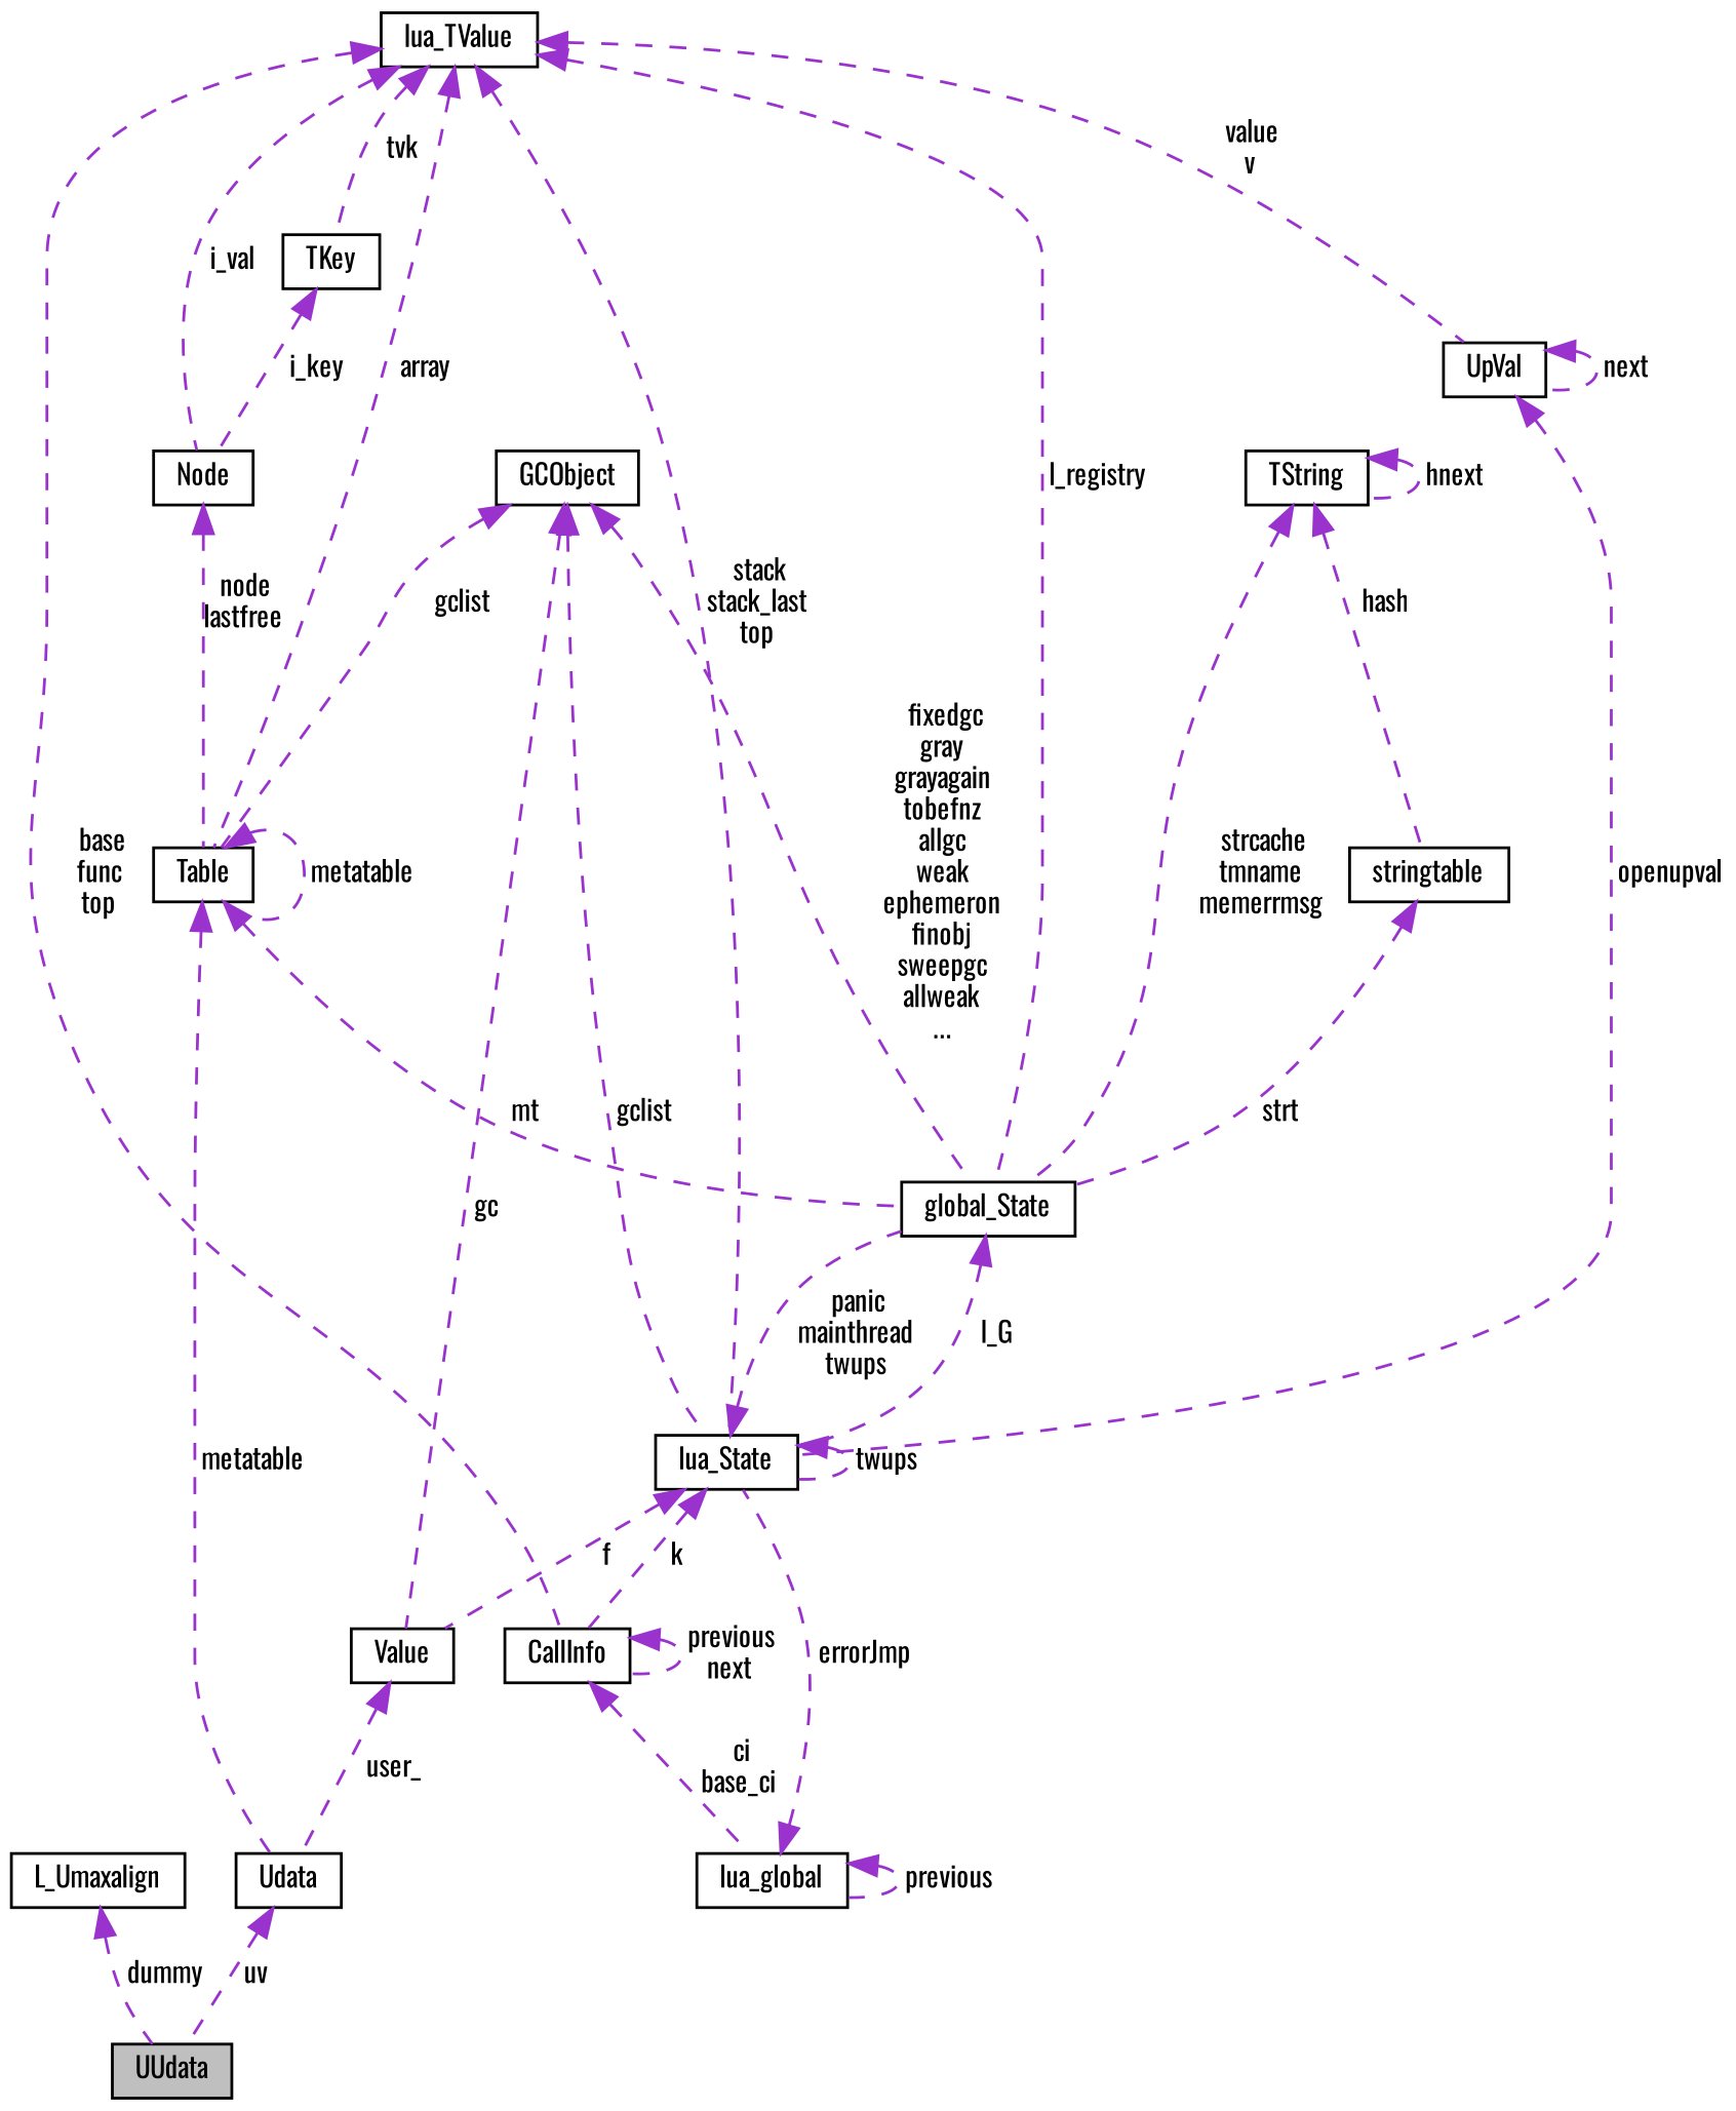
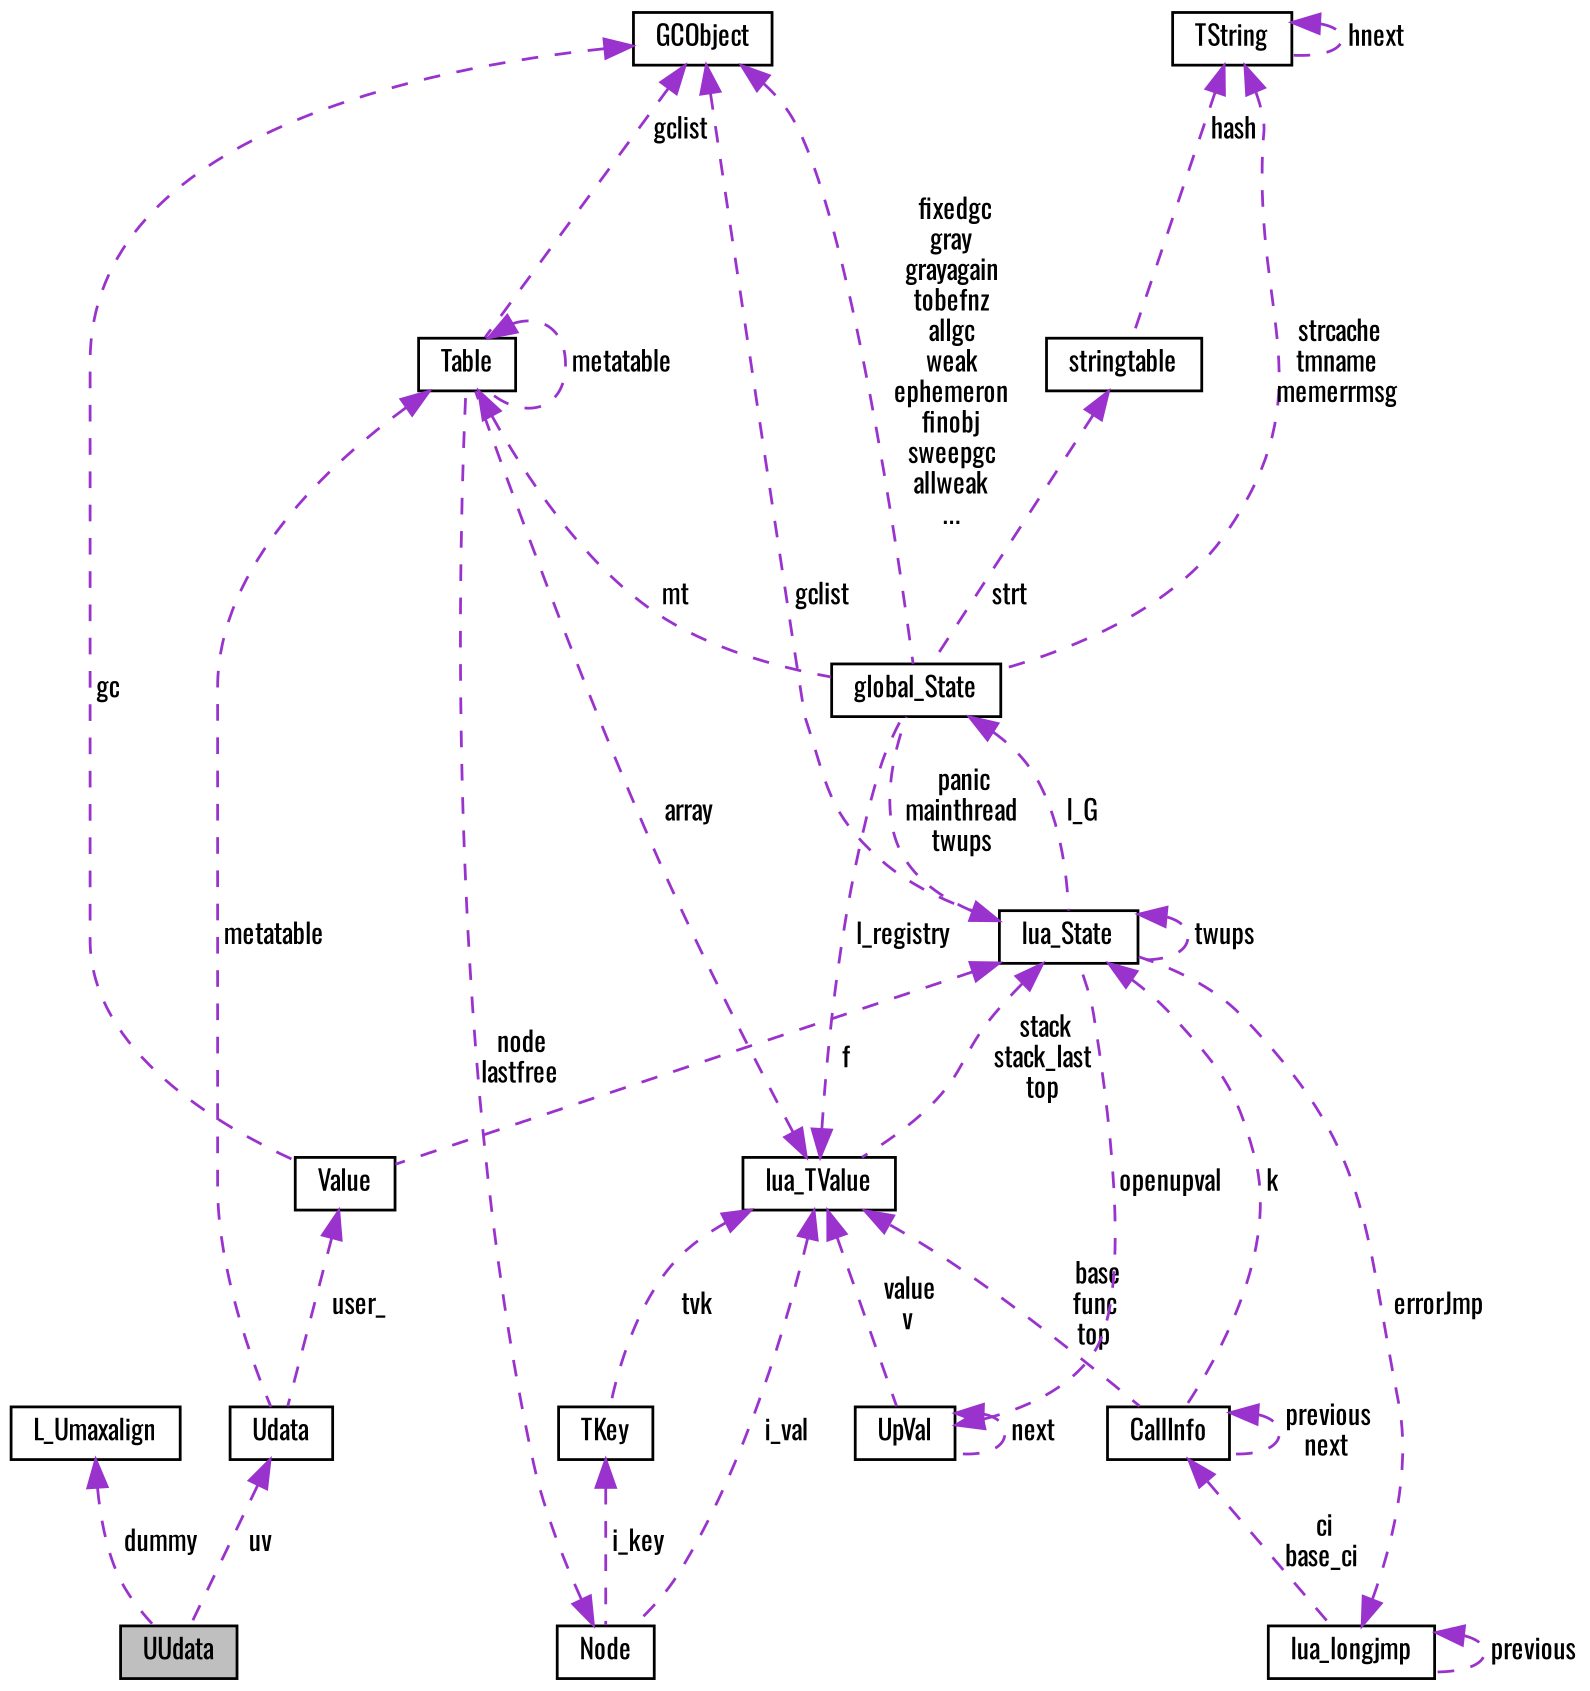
  digraph {
    fontname=Oswald
    node [color=black fillcolor=white fontname=Oswald fontsize=10 shape=record style=filled]
    edge [color=darkorchid3 dir=back fontname=Oswald fontsize=10 labelfontname=Helvetica labelfontsize=10 style=dashed]
    n1 [fillcolor=grey75 fontcolor=black height=0.2 label=UUdata width=0.4]
    n2 [height=0.2 label=L_Umaxalign width=0.4]
    n3 [height=0.2 label=Udata width=0.4]
    n4 [height=0.2 label=Table width=0.4]
    n5 [height=0.2 label=global_State width=0.4]
    n6 [height=0.2 label=lua_State width=0.4]
    n7 [height=0.2 label="Node" width=0.4]
    n8 [height=0.2 label=lua_TValue width=0.4]
    n9 [height=0.2 label=TKey width=0.4]
    n10 [height=0.2 label=UpVal width=0.4]
    n11 [height=0.2 label=CallInfo width=0.4]
    n12 [height=0.2 label=Value width=0.4]
-   n13 [height=0.2 label=lua_global width=0.4]
+   n13 [height=0.2 label=lua_longjmp width=0.4]
    n14 [height=0.2 label=GCObject width=0.4]
    n15 [height=0.2 label=stringtable width=0.4]
    n16 [height=0.2 label=TString width=0.4]
    n2 -> n1 [label=" dummy"]
    n3 -> n1 [label=" uv"]
    n4 -> n3 [label=" metatable"]
    n4 -> n4 [label=" metatable"]
    n4 -> n5 [label=" mt"]
    n5 -> n6 [label=" l_G"]
    n6 -> n5 [label=" panic\nmainthread\ntwups"]
    n6 -> n6 [label=" twups"]
    n6 -> n11 [label=" k"]
    n6 -> n12 [label=" f"]
    n7 -> n4 [label=" node\nlastfree"]
    n8 -> n4 [label=" array"]
    n8 -> n5 [label=" l_registry"]
-   n8 -> n6 [label=" stack\nstack_last\ntop"]
+   n6 -> n8 [label=" stack\nstack_last\ntop"]
    n8 -> n7 [label=" i_val"]
    n8 -> n9 [label=" tvk"]
    n8 -> n10 [label=" value\nv"]
    n8 -> n11 [label=" base\nfunc\ntop"]
    n9 -> n7 [label=" i_key"]
    n10 -> n6 [label=" openupval"]
    n10 -> n10 [label=" next"]
    n11 -> n11 [label=" previous\nnext"]
    n11 -> n13 [label=" ci\nbase_ci"]
    n12 -> n3 [label=" user_"]
    n13 -> n6 [label=" errorJmp"]
    n13 -> n13 [label=" previous"]
    n14 -> n4 [label=" gclist"]
    n14 -> n5 [label=" fixedgc\ngray\ngrayagain\ntobefnz\nallgc\nweak\nephemeron\nfinobj\nsweepgc\nallweak\n..."]
    n14 -> n6 [label=" gclist"]
    n14 -> n12 [label=" gc"]
    n15 -> n5 [label=" strt"]
    n16 -> n5 [label=" strcache\ntmname\nmemerrmsg"]
    n16 -> n15 [label=" hash"]
    n16 -> n16 [label=" hnext"]
  }
